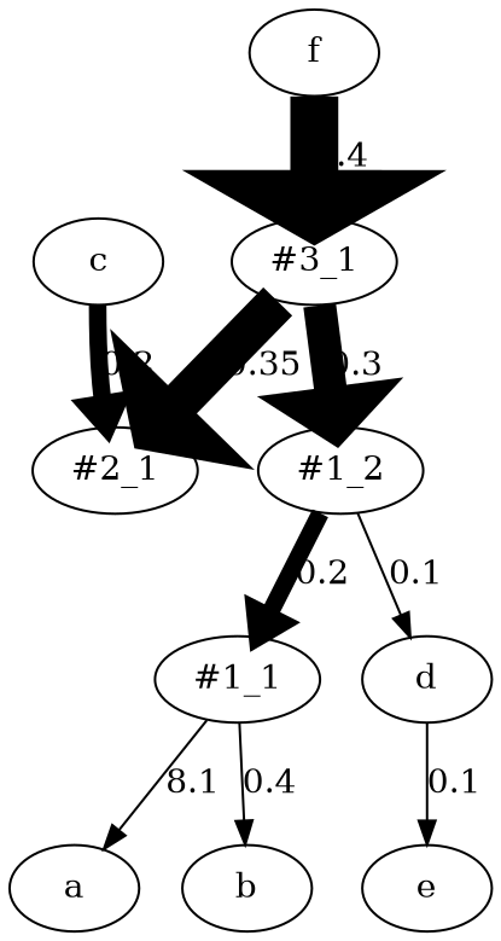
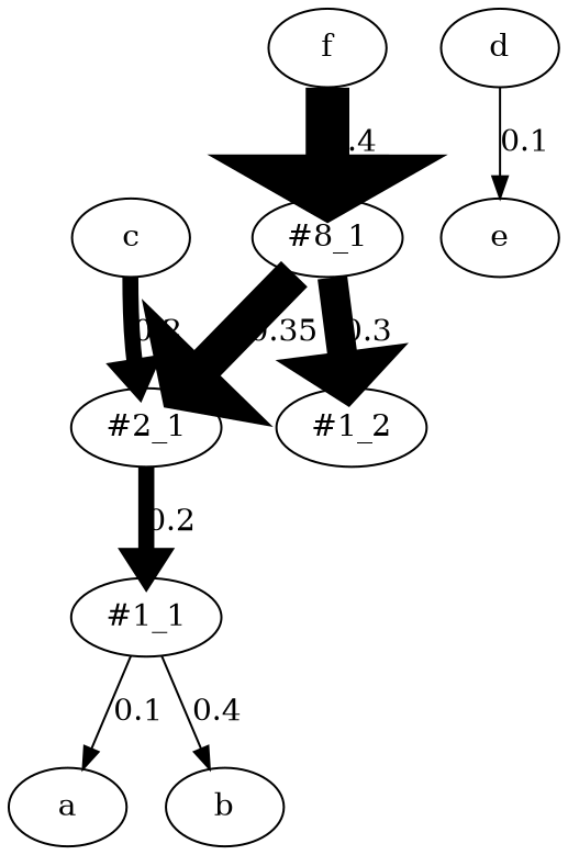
  digraph {
    node [style="setlinewidth(1)"]
    edge [style="setlinewidth(1)"]
    n1 [label="#1_1"]
    n2 [label=a]
    n3 [label=b]
    n4 [label="#1_2"]
    n5 [label=d]
    n6 [label=e]
    n7 [label="#2_1"]
    n8 [label=c]
-   n9 [label="#3_1"]
+   n9 [label="#8_1"]
    n10 [label=f]
-   n1 -> n2 [label=8.1]
+   n1 -> n2 [label=0.1]
    n1 -> n3 [label=0.4]
-   n4 -> n5 [label=0.1]
    n5 -> n6 [label=0.1]
-   n4 -> n1 [label=0.2 style="setlinewidth(7.333333333)"]
+   n7 -> n1 [label=0.2 style="setlinewidth(7.333333333)"]
    n8 -> n7 [label=0.2 style="setlinewidth(7.333333333)"]
    n9 -> n4 [label=0.3 style="setlinewidth(13.66666667)"]
    n9 -> n7 [label=0.35 style="setlinewidth(16.83333333)"]
    n10 -> n9 [label=0.4 style="setlinewidth(20)"]
  }
